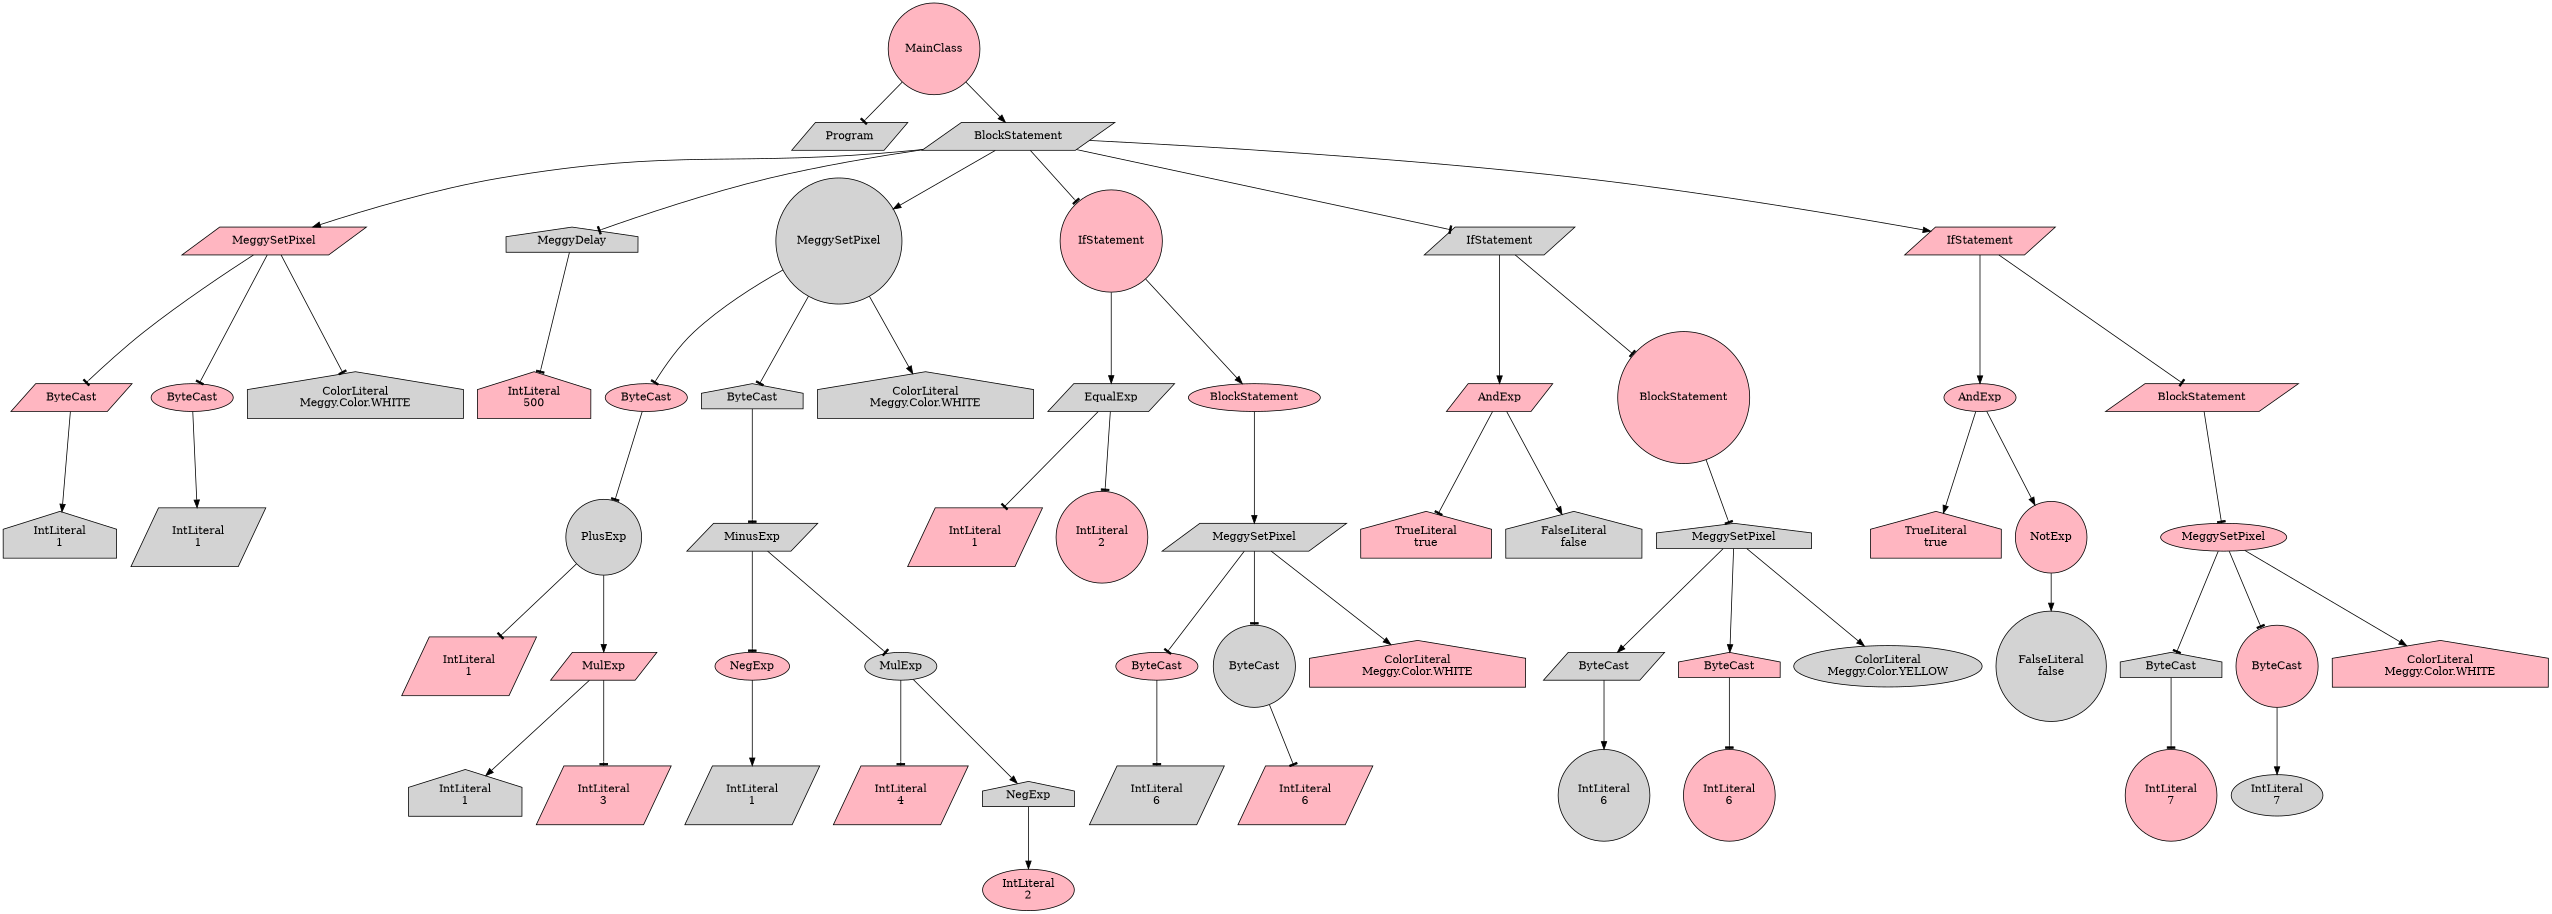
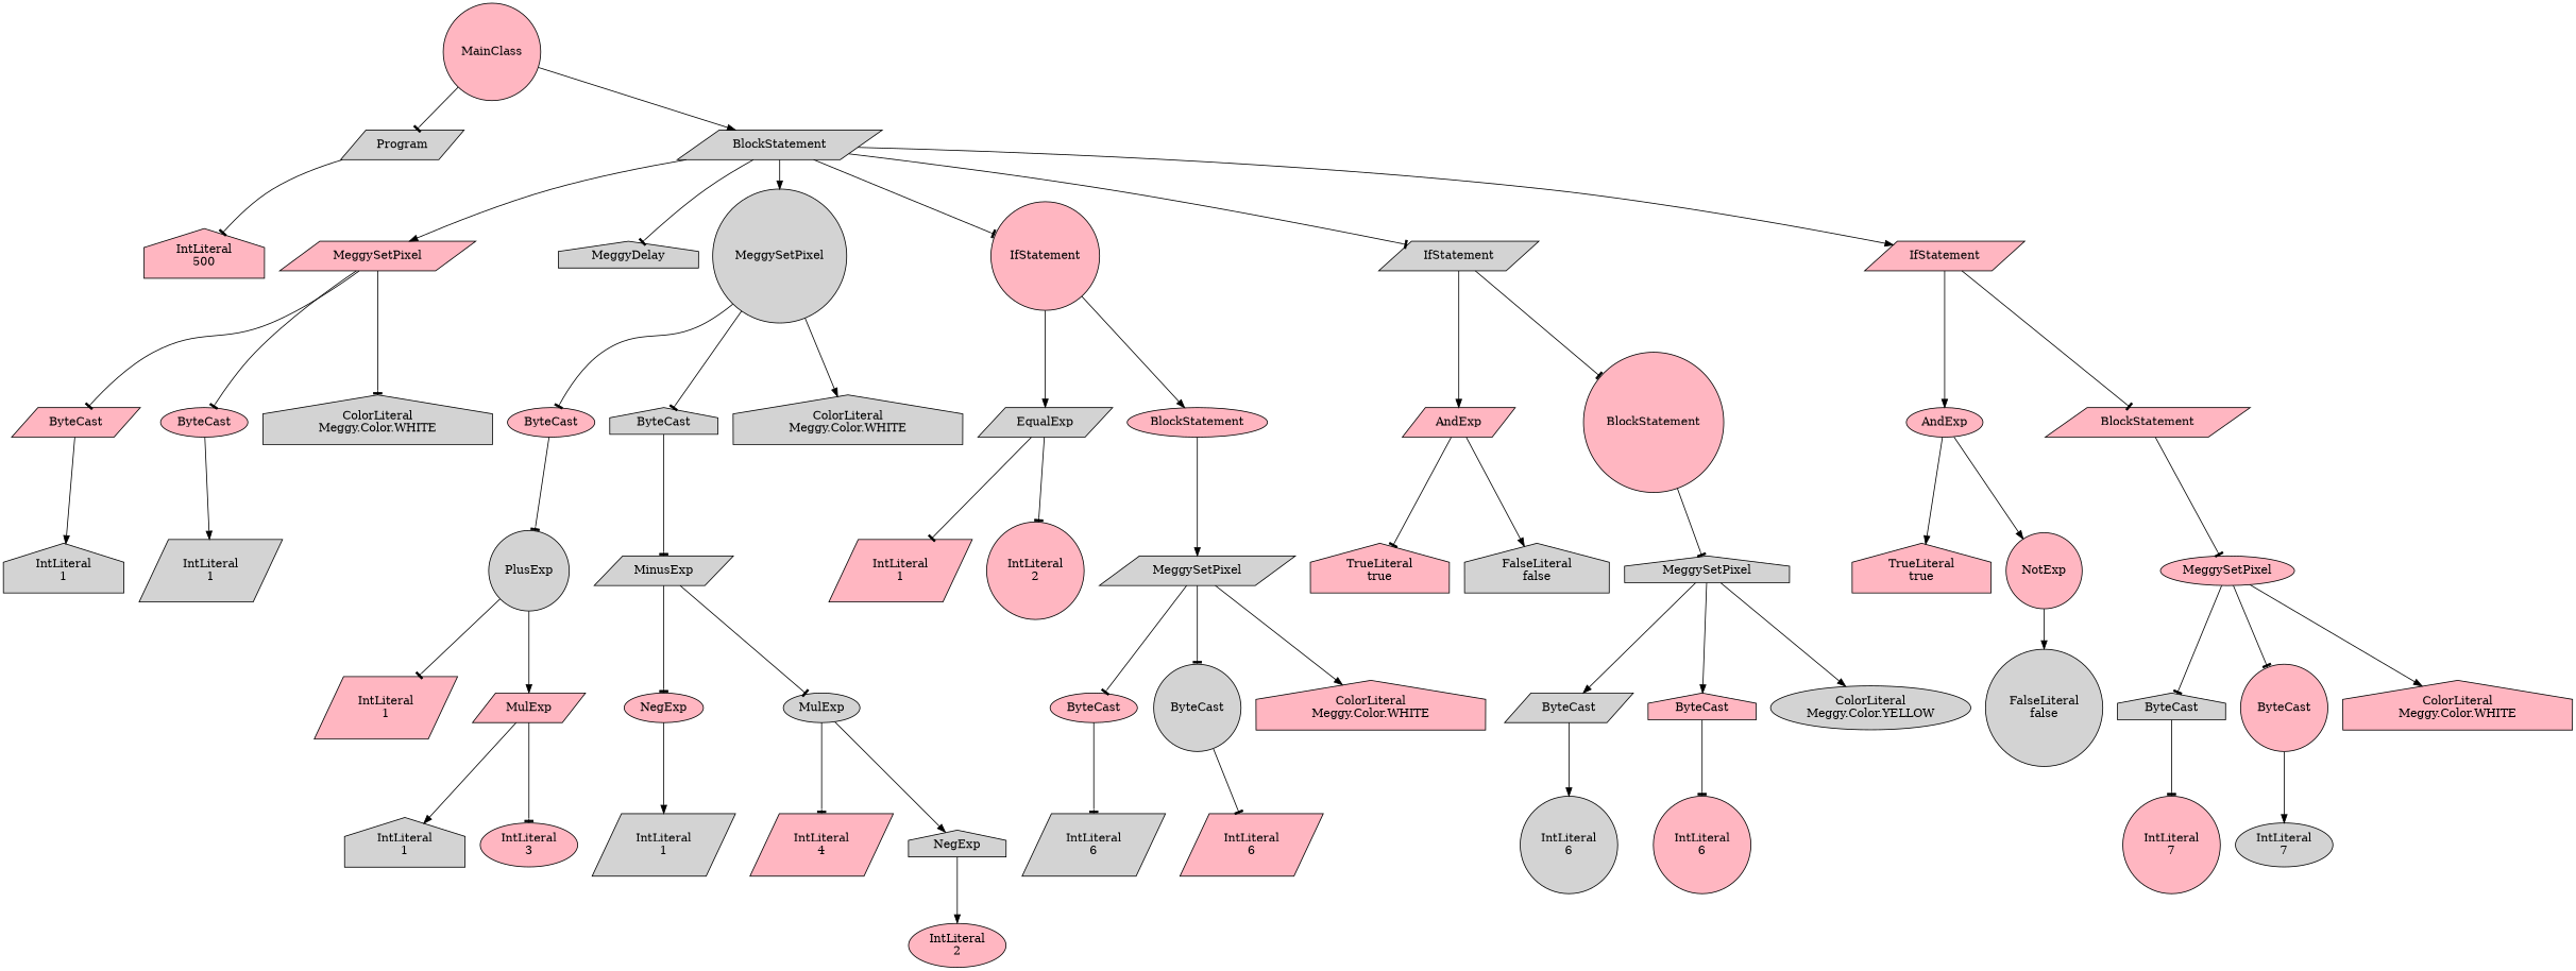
  digraph {
    node [fillcolor=lightpink shape=parallelogram style=filled]
    edge [arrowhead=tee]
    n1 [fillcolor=lightgrey label=Program]
    n2 [label=MainClass shape=circle]
    n3 [fillcolor=lightgrey label=BlockStatement]
    n4 [label=MeggySetPixel]
    n5 [fillcolor=lightgrey label=MeggyDelay shape=house]
    n6 [fillcolor=lightgrey label=MeggySetPixel shape=circle]
    n7 [label=IfStatement shape=circle]
    n8 [fillcolor=lightgrey label=IfStatement]
    n9 [label=IfStatement]
    n10 [label=ByteCast]
    n11 [label=ByteCast shape=ellipse]
    n12 [fillcolor=lightgrey label="ColorLiteral\nMeggy.Color.WHITE" shape=house]
    n13 [label="IntLiteral\n500" shape=house]
    n14 [label=ByteCast shape=ellipse]
    n15 [fillcolor=lightgrey label=ByteCast shape=house]
    n16 [fillcolor=lightgrey label="ColorLiteral\nMeggy.Color.WHITE" shape=house]
    n17 [fillcolor=lightgrey label=EqualExp]
    n18 [label=BlockStatement shape=ellipse]
    n19 [label=AndExp]
    n20 [label=BlockStatement shape=circle]
    n21 [label=AndExp shape=ellipse]
    n22 [label=BlockStatement]
    n23 [fillcolor=lightgrey label="IntLiteral\n1" shape=house]
    n24 [fillcolor=lightgrey label="IntLiteral\n1"]
    n25 [fillcolor=lightgrey label=PlusExp shape=circle]
    n26 [fillcolor=lightgrey label=MinusExp]
    n27 [label="IntLiteral\n1"]
    n28 [label=MulExp]
    n29 [fillcolor=lightgrey label="IntLiteral\n1" shape=house]
-   n30 [label="IntLiteral\n3"]
+   n30 [label="IntLiteral\n3" shape=ellipse]
    n31 [label=NegExp shape=ellipse]
    n32 [fillcolor=lightgrey label=MulExp shape=ellipse]
    n33 [fillcolor=lightgrey label="IntLiteral\n1"]
    n34 [label="IntLiteral\n4"]
    n35 [fillcolor=lightgrey label=NegExp shape=house]
    n36 [label="IntLiteral\n2" shape=ellipse]
    n37 [label="IntLiteral\n1"]
    n38 [label="IntLiteral\n2" shape=circle]
    n39 [fillcolor=lightgrey label=MeggySetPixel]
    n40 [label=ByteCast shape=ellipse]
    n41 [fillcolor=lightgrey label=ByteCast shape=circle]
    n42 [label="ColorLiteral\nMeggy.Color.WHITE" shape=house]
    n43 [fillcolor=lightgrey label="IntLiteral\n6"]
    n44 [label="IntLiteral\n6"]
    n45 [label="TrueLiteral\ntrue" shape=house]
    n46 [fillcolor=lightgrey label="FalseLiteral\nfalse" shape=house]
    n47 [fillcolor=lightgrey label=MeggySetPixel shape=house]
    n48 [fillcolor=lightgrey label=ByteCast]
    n49 [label=ByteCast shape=house]
    n50 [fillcolor=lightgrey label="ColorLiteral\nMeggy.Color.YELLOW" shape=ellipse]
    n51 [fillcolor=lightgrey label="IntLiteral\n6" shape=circle]
    n52 [label="IntLiteral\n6" shape=circle]
    n53 [label="TrueLiteral\ntrue" shape=house]
    n54 [label=NotExp shape=circle]
    n55 [label=MeggySetPixel shape=ellipse]
    n56 [fillcolor=lightgrey label="FalseLiteral\nfalse" shape=circle]
    n57 [fillcolor=lightgrey label=ByteCast shape=house]
    n58 [label=ByteCast shape=circle]
    n59 [label="ColorLiteral\nMeggy.Color.WHITE" shape=house]
    n60 [label="IntLiteral\n7" shape=circle]
    n61 [fillcolor=lightgrey label="IntLiteral\n7" shape=ellipse]
    n2 -> n1
    n2 -> n3 [arrowhead=normal]
    n3 -> n4 [arrowhead=normal]
    n3 -> n5
    n3 -> n6 [arrowhead=normal]
    n3 -> n7
    n3 -> n8
    n3 -> n9 [arrowhead=normal]
    n4 -> n10
    n4 -> n11
    n4 -> n12
-   n5 -> n13
+   n1 -> n13
    n6 -> n14
    n6 -> n15
    n6 -> n16 [arrowhead=normal]
    n7 -> n17 [arrowhead=normal]
    n7 -> n18 [arrowhead=normal]
    n8 -> n19 [arrowhead=normal]
    n8 -> n20
    n9 -> n21 [arrowhead=normal]
    n9 -> n22
    n10 -> n23 [arrowhead=normal]
    n11 -> n24 [arrowhead=normal]
    n14 -> n25
    n15 -> n26
    n17 -> n37
    n17 -> n38
    n18 -> n39 [arrowhead=normal]
    n19 -> n45
    n19 -> n46 [arrowhead=normal]
    n20 -> n47
    n21 -> n53 [arrowhead=normal]
    n21 -> n54 [arrowhead=normal]
    n22 -> n55
    n25 -> n27
    n25 -> n28 [arrowhead=normal]
    n26 -> n31
    n26 -> n32
    n28 -> n29 [arrowhead=normal]
    n28 -> n30
    n31 -> n33 [arrowhead=normal]
    n32 -> n34
    n32 -> n35 [arrowhead=normal]
    n35 -> n36 [arrowhead=normal]
    n39 -> n40
    n39 -> n41
    n39 -> n42 [arrowhead=normal]
    n40 -> n43
    n41 -> n44
    n47 -> n48 [arrowhead=normal]
    n47 -> n49 [arrowhead=normal]
    n47 -> n50 [arrowhead=normal]
    n48 -> n51 [arrowhead=normal]
    n49 -> n52
    n54 -> n56 [arrowhead=normal]
    n55 -> n57
    n55 -> n58
    n55 -> n59 [arrowhead=normal]
    n57 -> n60
    n58 -> n61 [arrowhead=normal]
  }
